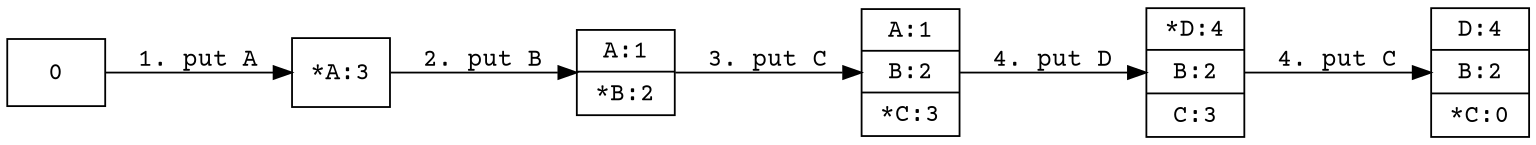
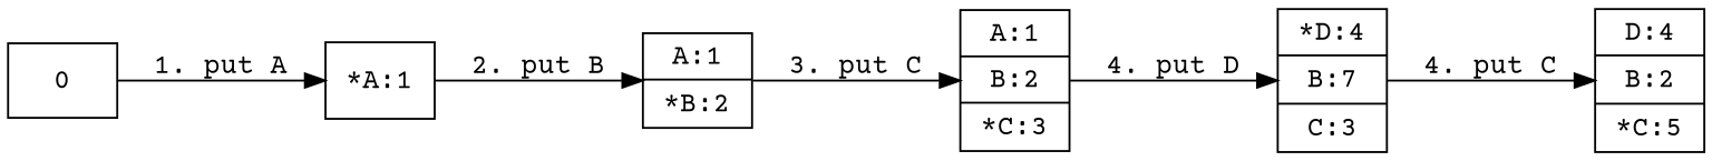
  digraph {
    fontname="Courier Prime"
    rankdir=LR
    node [fontname="Courier Prime" shape=record]
    edge [fontname="Courier Prime"]
-   n1 [label="*A:3"]
+   n1 [label="*A:1"]
    n2 [label="A:1 | *B:2"]
    0
    n4 [label="A:1 | B:2 | *C:3"]
-   n5 [label="*D:4 | B:2 | C:3"]
-   n6 [label="D:4 | B:2 | *C:0"]
+   n5 [label="*D:4 | B:7 | C:3"]
+   n6 [label="D:4 | B:2 | *C:5"]
    n1 -> n2 [label="2. put B"]
    n2 -> n4 [label="3. put C"]
    0 -> n1 [label="1. put A"]
    n4 -> n5 [label="4. put D"]
    n5 -> n6 [label="4. put C"]
  }
